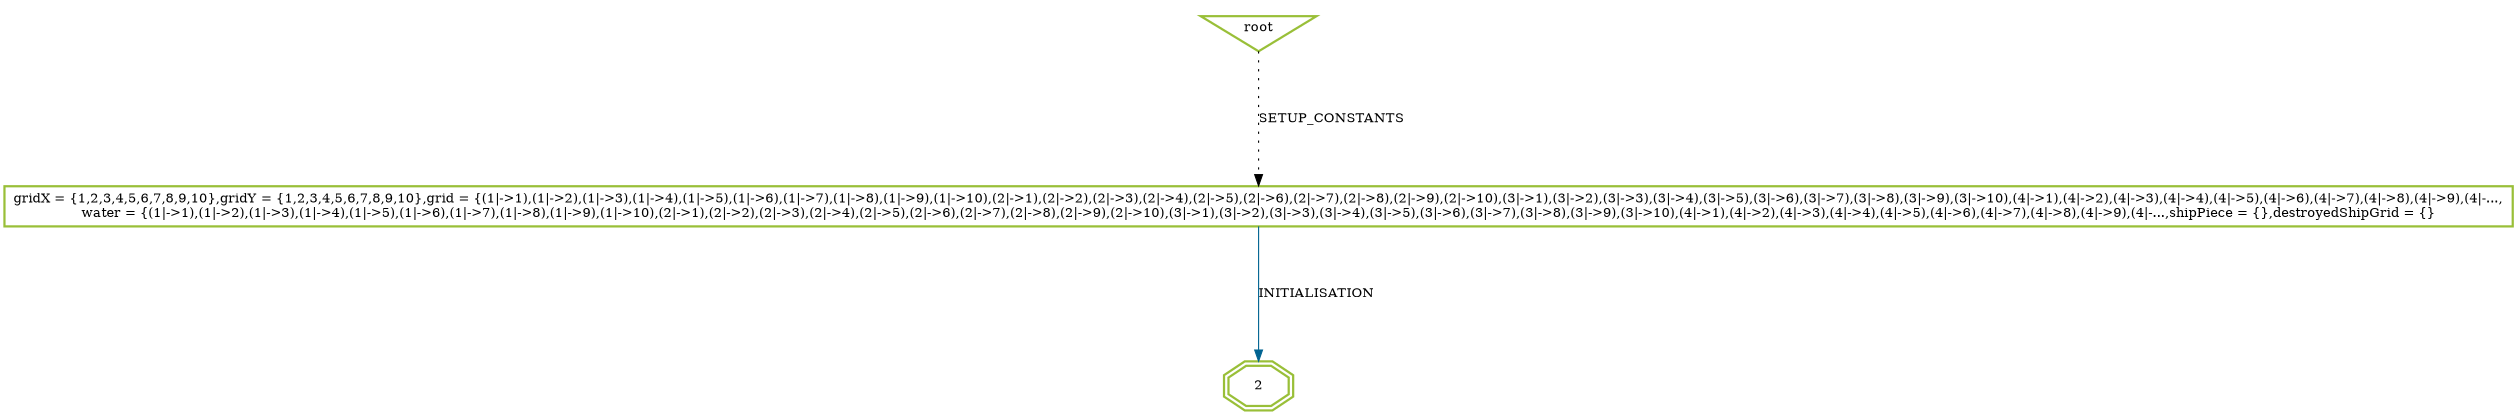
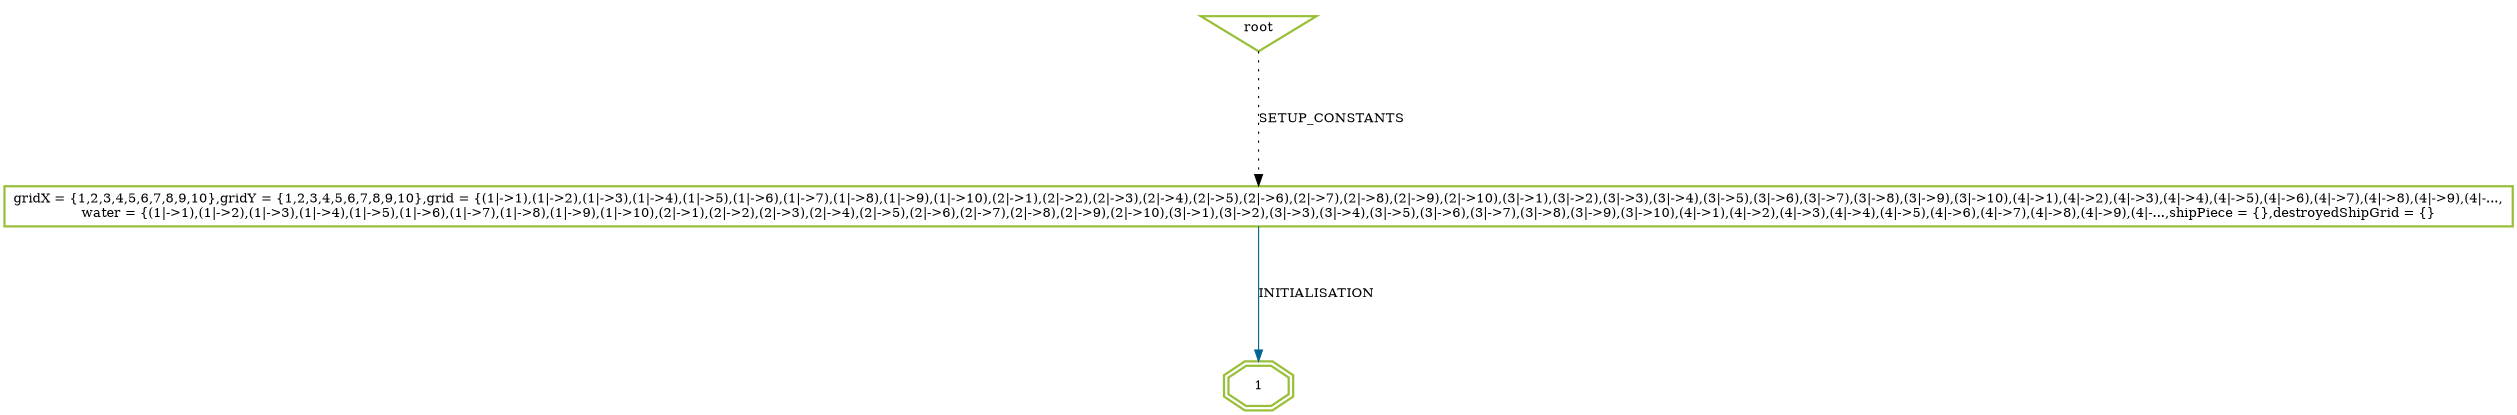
  digraph {
    nodesep=1.5
    ranksep=1.5
    fontname="DejaVu Serif"
    node [color="#99BF38" fontsize=12 penwidth=2 fontname="DejaVu Serif"]
    edge [fontsize=12 fontname="DejaVu Serif"]
    n1 [label="gridX = \{1,2,3,4,5,6,7,8,9,10\},gridY = \{1,2,3,4,5,6,7,8,9,10\},grid = \{(1\|-\>1),(1\|-\>2),(1\|-\>3),(1\|-\>4),(1\|-\>5),(1\|-\>6),(1\|-\>7),(1\|-\>8),(1\|-\>9),(1\|-\>10),(2\|-\>1),(2\|-\>2),(2\|-\>3),(2\|-\>4),(2\|-\>5),(2\|-\>6),(2\|-\>7),(2\|-\>8),(2\|-\>9),(2\|-\>10),(3\|-\>1),(3\|-\>2),(3\|-\>3),(3\|-\>4),(3\|-\>5),(3\|-\>6),(3\|-\>7),(3\|-\>8),(3\|-\>9),(3\|-\>10),(4\|-\>1),(4\|-\>2),(4\|-\>3),(4\|-\>4),(4\|-\>5),(4\|-\>6),(4\|-\>7),(4\|-\>8),(4\|-\>9),(4\|-...,\nwater = \{(1\|-\>1),(1\|-\>2),(1\|-\>3),(1\|-\>4),(1\|-\>5),(1\|-\>6),(1\|-\>7),(1\|-\>8),(1\|-\>9),(1\|-\>10),(2\|-\>1),(2\|-\>2),(2\|-\>3),(2\|-\>4),(2\|-\>5),(2\|-\>6),(2\|-\>7),(2\|-\>8),(2\|-\>9),(2\|-\>10),(3\|-\>1),(3\|-\>2),(3\|-\>3),(3\|-\>4),(3\|-\>5),(3\|-\>6),(3\|-\>7),(3\|-\>8),(3\|-\>9),(3\|-\>10),(4\|-\>1),(4\|-\>2),(4\|-\>3),(4\|-\>4),(4\|-\>5),(4\|-\>6),(4\|-\>7),(4\|-\>8),(4\|-\>9),(4\|-...,shipPiece = \{\},destroyedShipGrid = \{\}" shape=box]
-   1 [shape=doubleoctagon label=2]
+   1 [shape=doubleoctagon]
    n3 [label=root shape=invtriangle]
    n1 -> 1 [color="#006391" label=INITIALISATION]
    n3 -> n1 [color=black label=SETUP_CONSTANTS style=dotted]
  }
